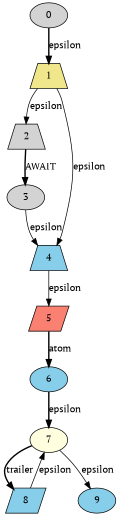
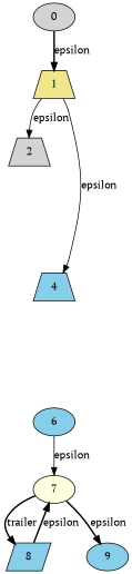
  digraph {
    fontname="PT Serif"
    node [fillcolor=skyblue fontname="PT Serif" shape=ellipse style=filled]
    edge [fontname="PT Serif" style=solid]
    1 [fillcolor=khaki shape=trapezium]
    0 [fillcolor=lightgrey]
    2 [fillcolor=lightgrey shape=trapezium]
    4 [shape=trapezium]
-   3 [fillcolor=lightgrey]
-   5 [fillcolor=salmon shape=parallelogram]
    6
    7 [fillcolor=lightyellow]
    8 [shape=parallelogram]
    9
    1 -> 2 [label=epsilon]
    1 -> 4 [label=epsilon]
    0 -> 1 [label=epsilon style=bold]
-   2 -> 3 [label=AWAIT style=bold]
-   4 -> 5 [label=epsilon]
-   3 -> 4 [label=epsilon]
-   5 -> 6 [label=atom style=bold]
-   6 -> 7 [label=epsilon style=bold]
+   6 -> 7 [label=epsilon]
    7 -> 8 [label=trailer style=bold]
-   7 -> 9 [label=epsilon]
-   8 -> 7 [label=epsilon]
+   7 -> 9 [label=epsilon style=bold]
+   8 -> 7 [label=epsilon style=bold]
  }
